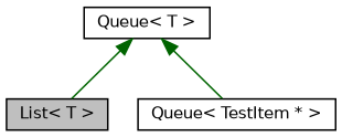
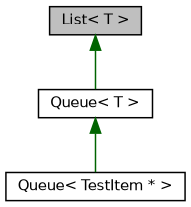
  digraph {
    node [color=black fillcolor=white fontname=Helvetica fontsize=10 shape=record style=filled]
    edge [color=darkgreen dir=back fontname=Helvetica fontsize=10 labelfontname=Helvetica labelfontsize=10 style=solid]
    n1 [fillcolor=grey75 fontcolor=black height=0.2 label="List\< T \>" width=0.4]
    n2 [height=0.2 label="Queue\< T \>" width=0.4]
    n3 [height=0.2 label="Queue\< TestItem * \>" width=0.4]
-   n2 -> n1
+   n1 -> n2
    n2 -> n3
  }
